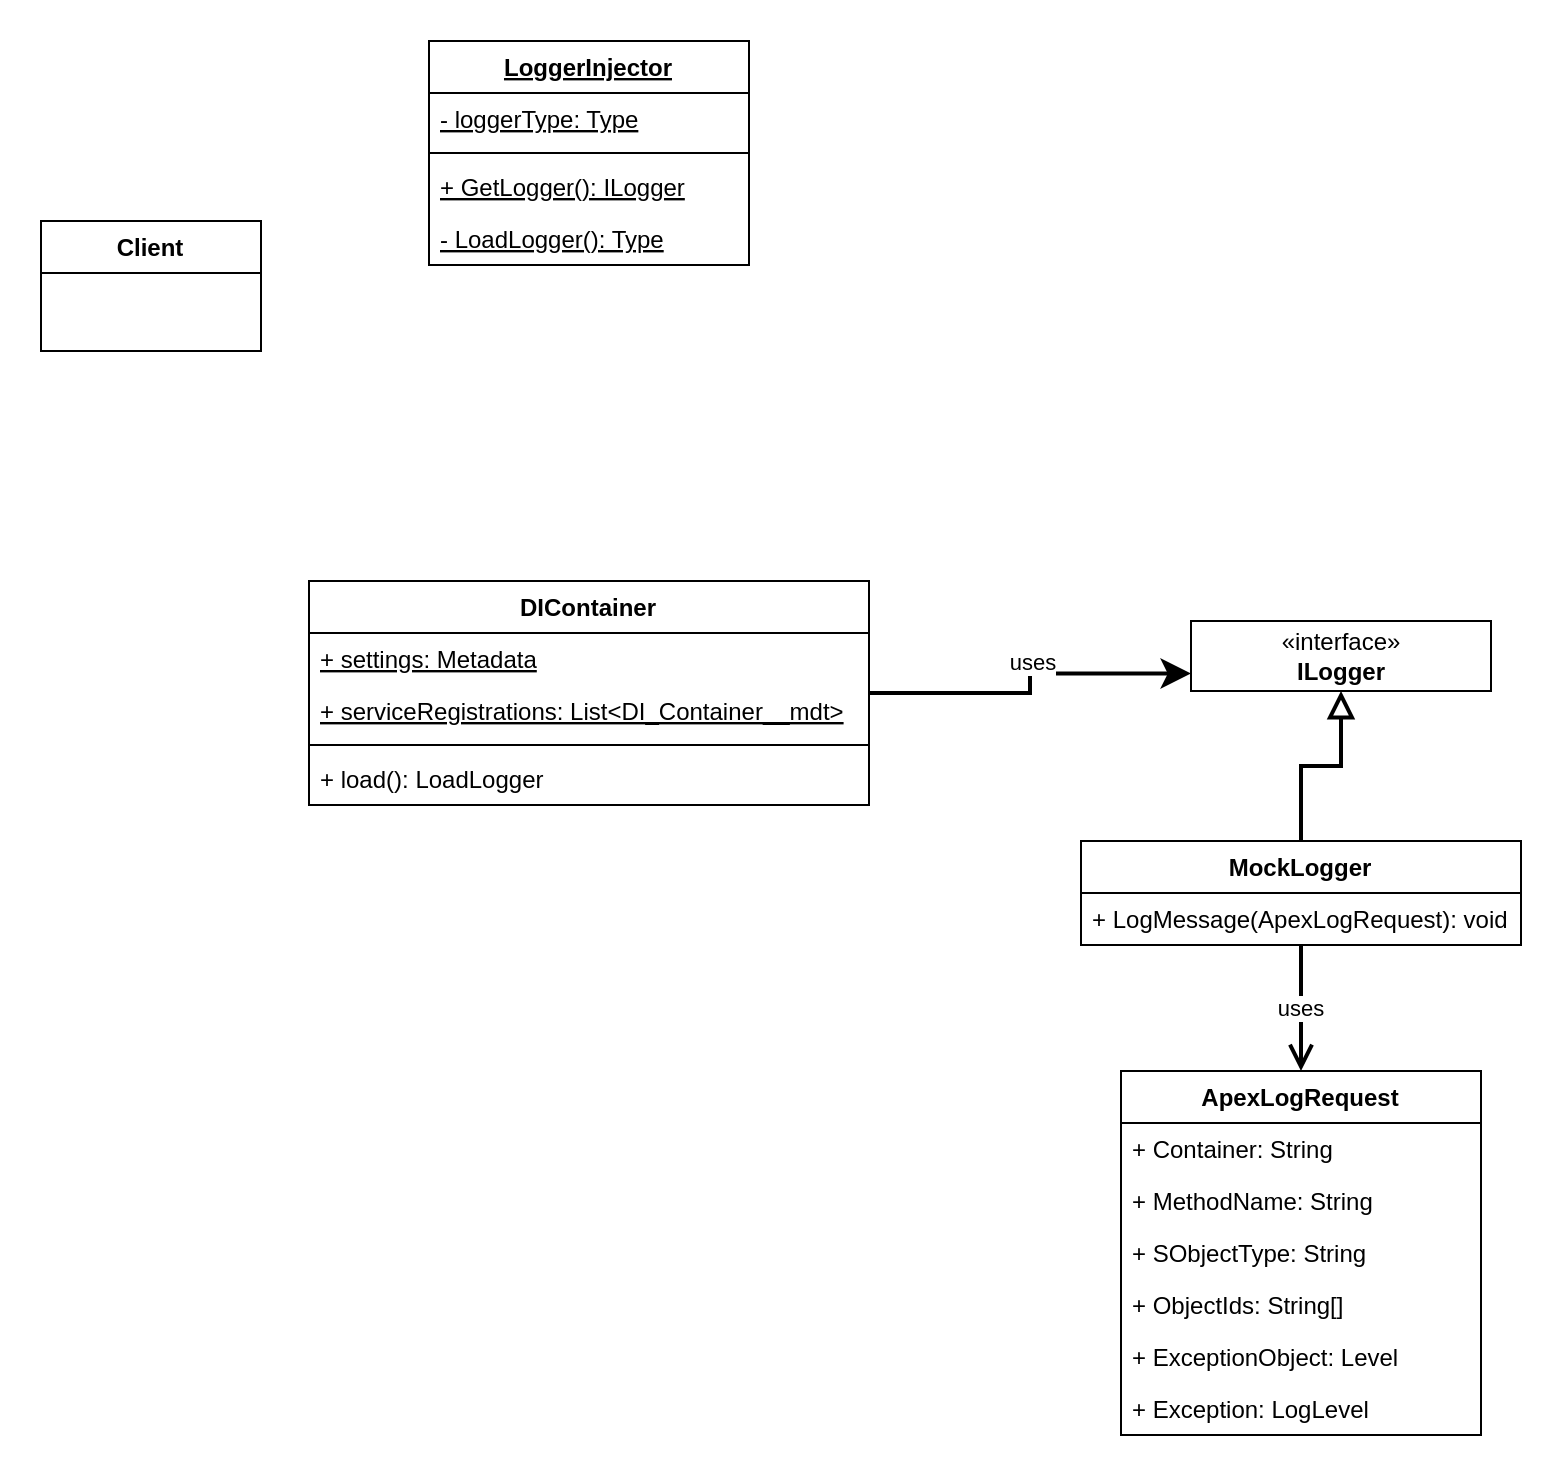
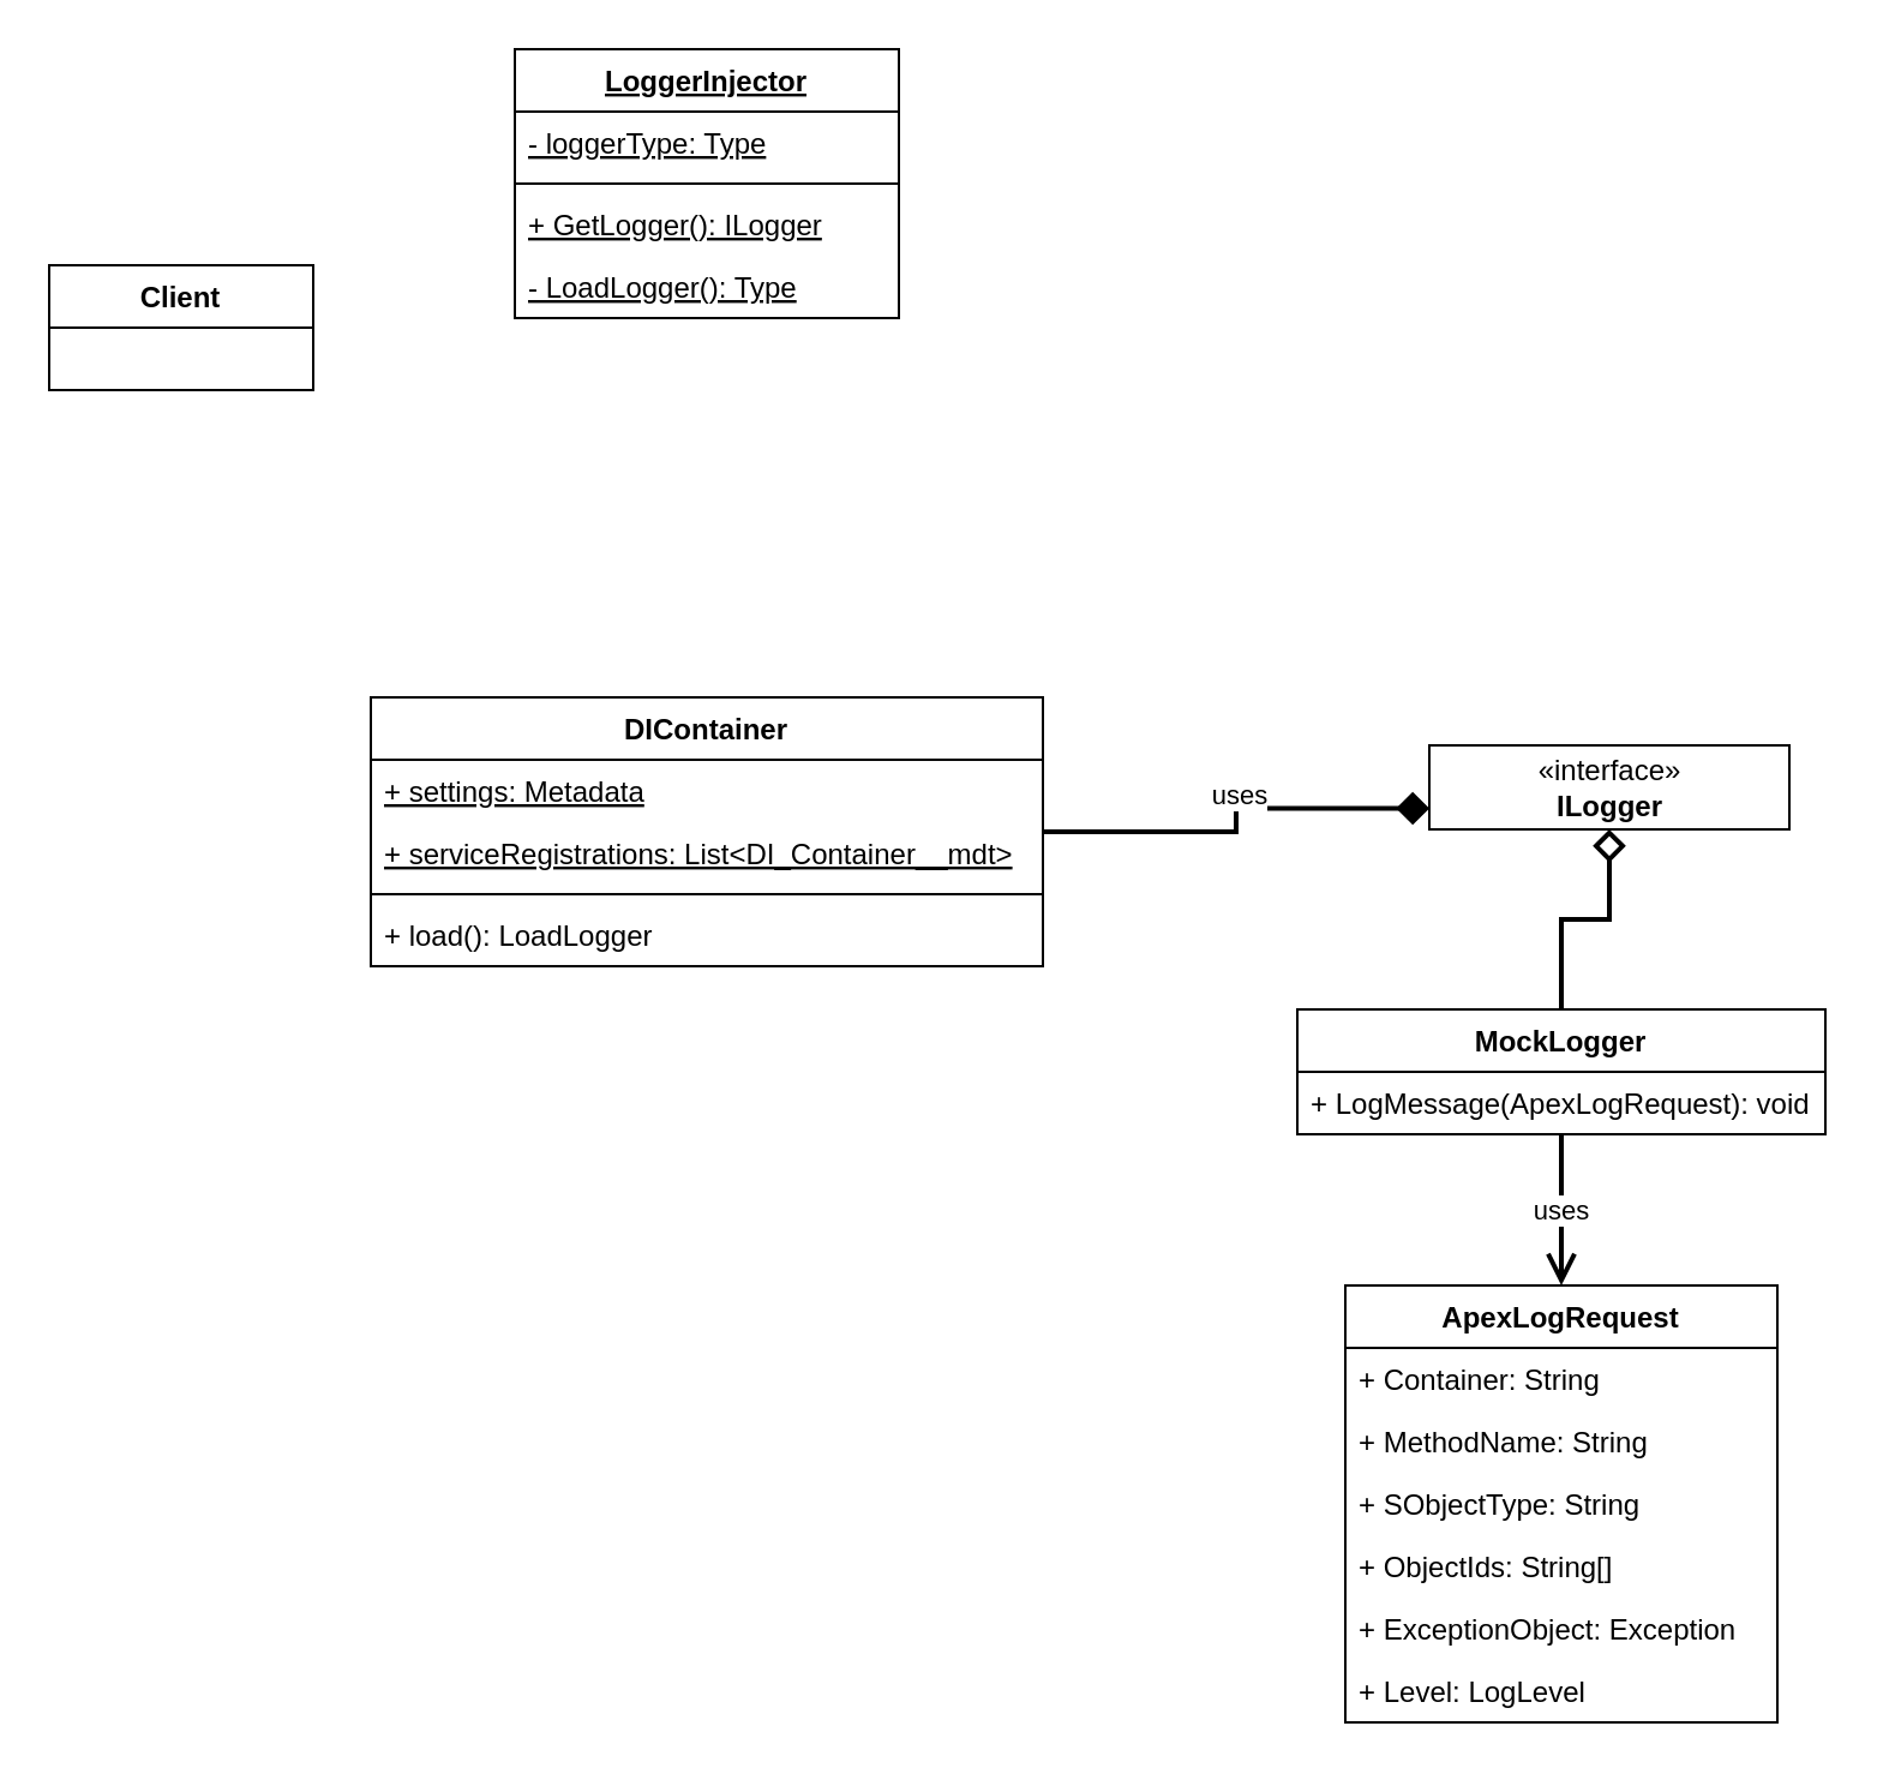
  <mxCell id="0" />
  <mxCell id="1" parent="0" />
  <mxCell id="2" value="«interface»&lt;br&gt;&lt;b&gt;ILogger&lt;/b&gt;" style="html=1;" parent="1" vertex="1"><mxGeometry x="595" y="310" width="150" height="35" as="geometry" /></mxCell>
- <mxCell id="3" style="edgeStyle=orthogonalEdgeStyle;rounded=0;orthogonalLoop=1;jettySize=auto;html=1;endArrow=block;endFill=0;endSize=9;strokeWidth=2;" parent="1" source="18" target="2" edge="1"><mxGeometry relative="1" as="geometry" /></mxCell>
+ <mxCell id="3" style="edgeStyle=orthogonalEdgeStyle;rounded=0;orthogonalLoop=1;jettySize=auto;html=1;endArrow=diamond;endFill=0;endSize=9;strokeWidth=2;" parent="1" source="18" target="2" edge="1"><mxGeometry relative="1" as="geometry" /></mxCell>
  <mxCell id="4" value="LoggerInjector" style="swimlane;fontStyle=5;align=center;verticalAlign=top;childLayout=stackLayout;horizontal=1;startSize=26;horizontalStack=0;resizeParent=1;resizeParentMax=0;resizeLast=0;collapsible=1;marginBottom=0;" parent="1" vertex="1"><mxGeometry x="214" y="20" width="160" height="112" as="geometry" /></mxCell>
  <mxCell id="5" value="- loggerType: Type" style="text;strokeColor=none;fillColor=none;align=left;verticalAlign=top;spacingLeft=4;spacingRight=4;overflow=hidden;rotatable=0;points=[[0,0.5],[1,0.5]];portConstraint=eastwest;fontStyle=4" parent="4" vertex="1"><mxGeometry y="26" width="160" height="26" as="geometry" /></mxCell>
  <mxCell id="6" value="" style="line;strokeWidth=1;fillColor=none;align=left;verticalAlign=middle;spacingTop=-1;spacingLeft=3;spacingRight=3;rotatable=0;labelPosition=right;points=[];portConstraint=eastwest;" parent="4" vertex="1"><mxGeometry y="52" width="160" height="8" as="geometry" /></mxCell>
  <mxCell id="7" value="+ GetLogger(): ILogger" style="text;strokeColor=none;fillColor=none;align=left;verticalAlign=top;spacingLeft=4;spacingRight=4;overflow=hidden;rotatable=0;points=[[0,0.5],[1,0.5]];portConstraint=eastwest;fontStyle=4" parent="4" vertex="1"><mxGeometry y="60" width="160" height="26" as="geometry" /></mxCell>
  <mxCell id="8" value="- LoadLogger(): Type" style="text;strokeColor=none;fillColor=none;align=left;verticalAlign=top;spacingLeft=4;spacingRight=4;overflow=hidden;rotatable=0;points=[[0,0.5],[1,0.5]];portConstraint=eastwest;fontStyle=4" parent="4" vertex="1"><mxGeometry y="86" width="160" height="26" as="geometry" /></mxCell>
- <mxCell id="9" value="Client" style="swimlane;fontStyle=1;align=center;verticalAlign=top;childLayout=stackLayout;horizontal=1;startSize=26;horizontalStack=0;resizeParent=1;resizeParentMax=0;resizeLast=0;collapsible=1;marginBottom=0;" parent="1" vertex="1"><mxGeometry x="20" y="110" width="110" height="65" as="geometry" /></mxCell>
- <mxCell id="10" style="edgeStyle=orthogonalEdgeStyle;rounded=0;orthogonalLoop=1;jettySize=auto;html=1;entryX=0;entryY=0.75;entryDx=0;entryDy=0;endArrow=classic;endFill=1;endSize=9;strokeWidth=2;" parent="1" source="12" target="2" edge="1"><mxGeometry relative="1" as="geometry" /></mxCell>
+ <mxCell id="9" value="Client" style="swimlane;fontStyle=1;align=center;verticalAlign=top;childLayout=stackLayout;horizontal=1;startSize=26;horizontalStack=0;resizeParent=1;resizeParentMax=0;resizeLast=0;collapsible=1;marginBottom=0;" parent="1" vertex="1"><mxGeometry x="20" y="110" width="110" height="52" as="geometry" /></mxCell>
+ <mxCell id="10" style="edgeStyle=orthogonalEdgeStyle;rounded=0;orthogonalLoop=1;jettySize=auto;html=1;entryX=0;entryY=0.75;entryDx=0;entryDy=0;endArrow=diamond;endFill=1;endSize=9;strokeWidth=2;" parent="1" source="12" target="2" edge="1"><mxGeometry relative="1" as="geometry" /></mxCell>
  <mxCell id="11" value="uses" style="edgeLabel;html=1;align=center;verticalAlign=middle;resizable=0;points=[];" parent="10" vertex="1" connectable="0"><mxGeometry x="0.009" y="-11" relative="1" as="geometry"><mxPoint x="-10" y="-10" as="offset" /></mxGeometry></mxCell>
  <mxCell id="12" value="DIContainer" style="swimlane;fontStyle=1;align=center;verticalAlign=top;childLayout=stackLayout;horizontal=1;startSize=26;horizontalStack=0;resizeParent=1;resizeParentMax=0;resizeLast=0;collapsible=1;marginBottom=0;" parent="1" vertex="1"><mxGeometry x="154" y="290" width="280" height="112" as="geometry" /></mxCell>
  <mxCell id="13" value="+ settings: Metadata" style="text;strokeColor=none;fillColor=none;align=left;verticalAlign=top;spacingLeft=4;spacingRight=4;overflow=hidden;rotatable=0;points=[[0,0.5],[1,0.5]];portConstraint=eastwest;fontStyle=4" parent="12" vertex="1"><mxGeometry y="26" width="280" height="26" as="geometry" /></mxCell>
  <mxCell id="14" value="+ serviceRegistrations: List&lt;DI_Container__mdt&gt;" style="text;strokeColor=none;fillColor=none;align=left;verticalAlign=top;spacingLeft=4;spacingRight=4;overflow=hidden;rotatable=0;points=[[0,0.5],[1,0.5]];portConstraint=eastwest;fontStyle=4" parent="12" vertex="1"><mxGeometry y="52" width="280" height="26" as="geometry" /></mxCell>
  <mxCell id="15" value="" style="line;strokeWidth=1;fillColor=none;align=left;verticalAlign=middle;spacingTop=-1;spacingLeft=3;spacingRight=3;rotatable=0;labelPosition=right;points=[];portConstraint=eastwest;" parent="12" vertex="1"><mxGeometry y="78" width="280" height="8" as="geometry" /></mxCell>
  <mxCell id="16" value="+ load(): LoadLogger" style="text;strokeColor=none;fillColor=none;align=left;verticalAlign=top;spacingLeft=4;spacingRight=4;overflow=hidden;rotatable=0;points=[[0,0.5],[1,0.5]];portConstraint=eastwest;" parent="12" vertex="1"><mxGeometry y="86" width="280" height="26" as="geometry" /></mxCell>
  <mxCell id="17" value="uses" style="edgeStyle=orthogonalEdgeStyle;rounded=0;orthogonalLoop=1;jettySize=auto;html=1;entryX=0.5;entryY=0;entryDx=0;entryDy=0;endArrow=open;endFill=1;endSize=9;strokeWidth=2;" parent="1" source="18" target="20" edge="1"><mxGeometry relative="1" as="geometry" /></mxCell>
  <mxCell id="18" value="MockLogger" style="swimlane;fontStyle=1;align=center;verticalAlign=top;childLayout=stackLayout;horizontal=1;startSize=26;horizontalStack=0;resizeParent=1;resizeParentMax=0;resizeLast=0;collapsible=1;marginBottom=0;" parent="1" vertex="1"><mxGeometry x="540" y="420" width="220" height="52" as="geometry" /></mxCell>
  <mxCell id="19" value="+ LogMessage(ApexLogRequest): void" style="text;strokeColor=none;fillColor=none;align=left;verticalAlign=top;spacingLeft=4;spacingRight=4;overflow=hidden;rotatable=0;points=[[0,0.5],[1,0.5]];portConstraint=eastwest;" parent="18" vertex="1"><mxGeometry y="26" width="220" height="26" as="geometry" /></mxCell>
  <mxCell id="20" value="ApexLogRequest" style="swimlane;fontStyle=1;childLayout=stackLayout;horizontal=1;startSize=26;fillColor=none;horizontalStack=0;resizeParent=1;resizeParentMax=0;resizeLast=0;collapsible=1;marginBottom=0;" parent="1" vertex="1"><mxGeometry x="560" y="535" width="180" height="182" as="geometry" /></mxCell>
  <mxCell id="21" value="+ Container: String" style="text;strokeColor=none;fillColor=none;align=left;verticalAlign=top;spacingLeft=4;spacingRight=4;overflow=hidden;rotatable=0;points=[[0,0.5],[1,0.5]];portConstraint=eastwest;" parent="20" vertex="1"><mxGeometry y="26" width="180" height="26" as="geometry" /></mxCell>
  <mxCell id="22" value="+ MethodName: String" style="text;strokeColor=none;fillColor=none;align=left;verticalAlign=top;spacingLeft=4;spacingRight=4;overflow=hidden;rotatable=0;points=[[0,0.5],[1,0.5]];portConstraint=eastwest;" parent="20" vertex="1"><mxGeometry y="52" width="180" height="26" as="geometry" /></mxCell>
  <mxCell id="23" value="+ SObjectType: String" style="text;strokeColor=none;fillColor=none;align=left;verticalAlign=top;spacingLeft=4;spacingRight=4;overflow=hidden;rotatable=0;points=[[0,0.5],[1,0.5]];portConstraint=eastwest;" parent="20" vertex="1"><mxGeometry y="78" width="180" height="26" as="geometry" /></mxCell>
  <mxCell id="24" value="+ ObjectIds: String[]" style="text;strokeColor=none;fillColor=none;align=left;verticalAlign=top;spacingLeft=4;spacingRight=4;overflow=hidden;rotatable=0;points=[[0,0.5],[1,0.5]];portConstraint=eastwest;" parent="20" vertex="1"><mxGeometry y="104" width="180" height="26" as="geometry" /></mxCell>
- <mxCell id="25" value="+ ExceptionObject: Level" style="text;strokeColor=none;fillColor=none;align=left;verticalAlign=top;spacingLeft=4;spacingRight=4;overflow=hidden;rotatable=0;points=[[0,0.5],[1,0.5]];portConstraint=eastwest;" parent="20" vertex="1"><mxGeometry y="130" width="180" height="26" as="geometry" /></mxCell>
- <mxCell id="26" value="+ Exception: LogLevel" style="text;strokeColor=none;fillColor=none;align=left;verticalAlign=top;spacingLeft=4;spacingRight=4;overflow=hidden;rotatable=0;points=[[0,0.5],[1,0.5]];portConstraint=eastwest;" parent="20" vertex="1"><mxGeometry y="156" width="180" height="26" as="geometry" /></mxCell>
+ <mxCell id="25" value="+ ExceptionObject: Exception" style="text;strokeColor=none;fillColor=none;align=left;verticalAlign=top;spacingLeft=4;spacingRight=4;overflow=hidden;rotatable=0;points=[[0,0.5],[1,0.5]];portConstraint=eastwest;" parent="20" vertex="1"><mxGeometry y="130" width="180" height="26" as="geometry" /></mxCell>
+ <mxCell id="26" value="+ Level: LogLevel" style="text;strokeColor=none;fillColor=none;align=left;verticalAlign=top;spacingLeft=4;spacingRight=4;overflow=hidden;rotatable=0;points=[[0,0.5],[1,0.5]];portConstraint=eastwest;" parent="20" vertex="1"><mxGeometry y="156" width="180" height="26" as="geometry" /></mxCell>
